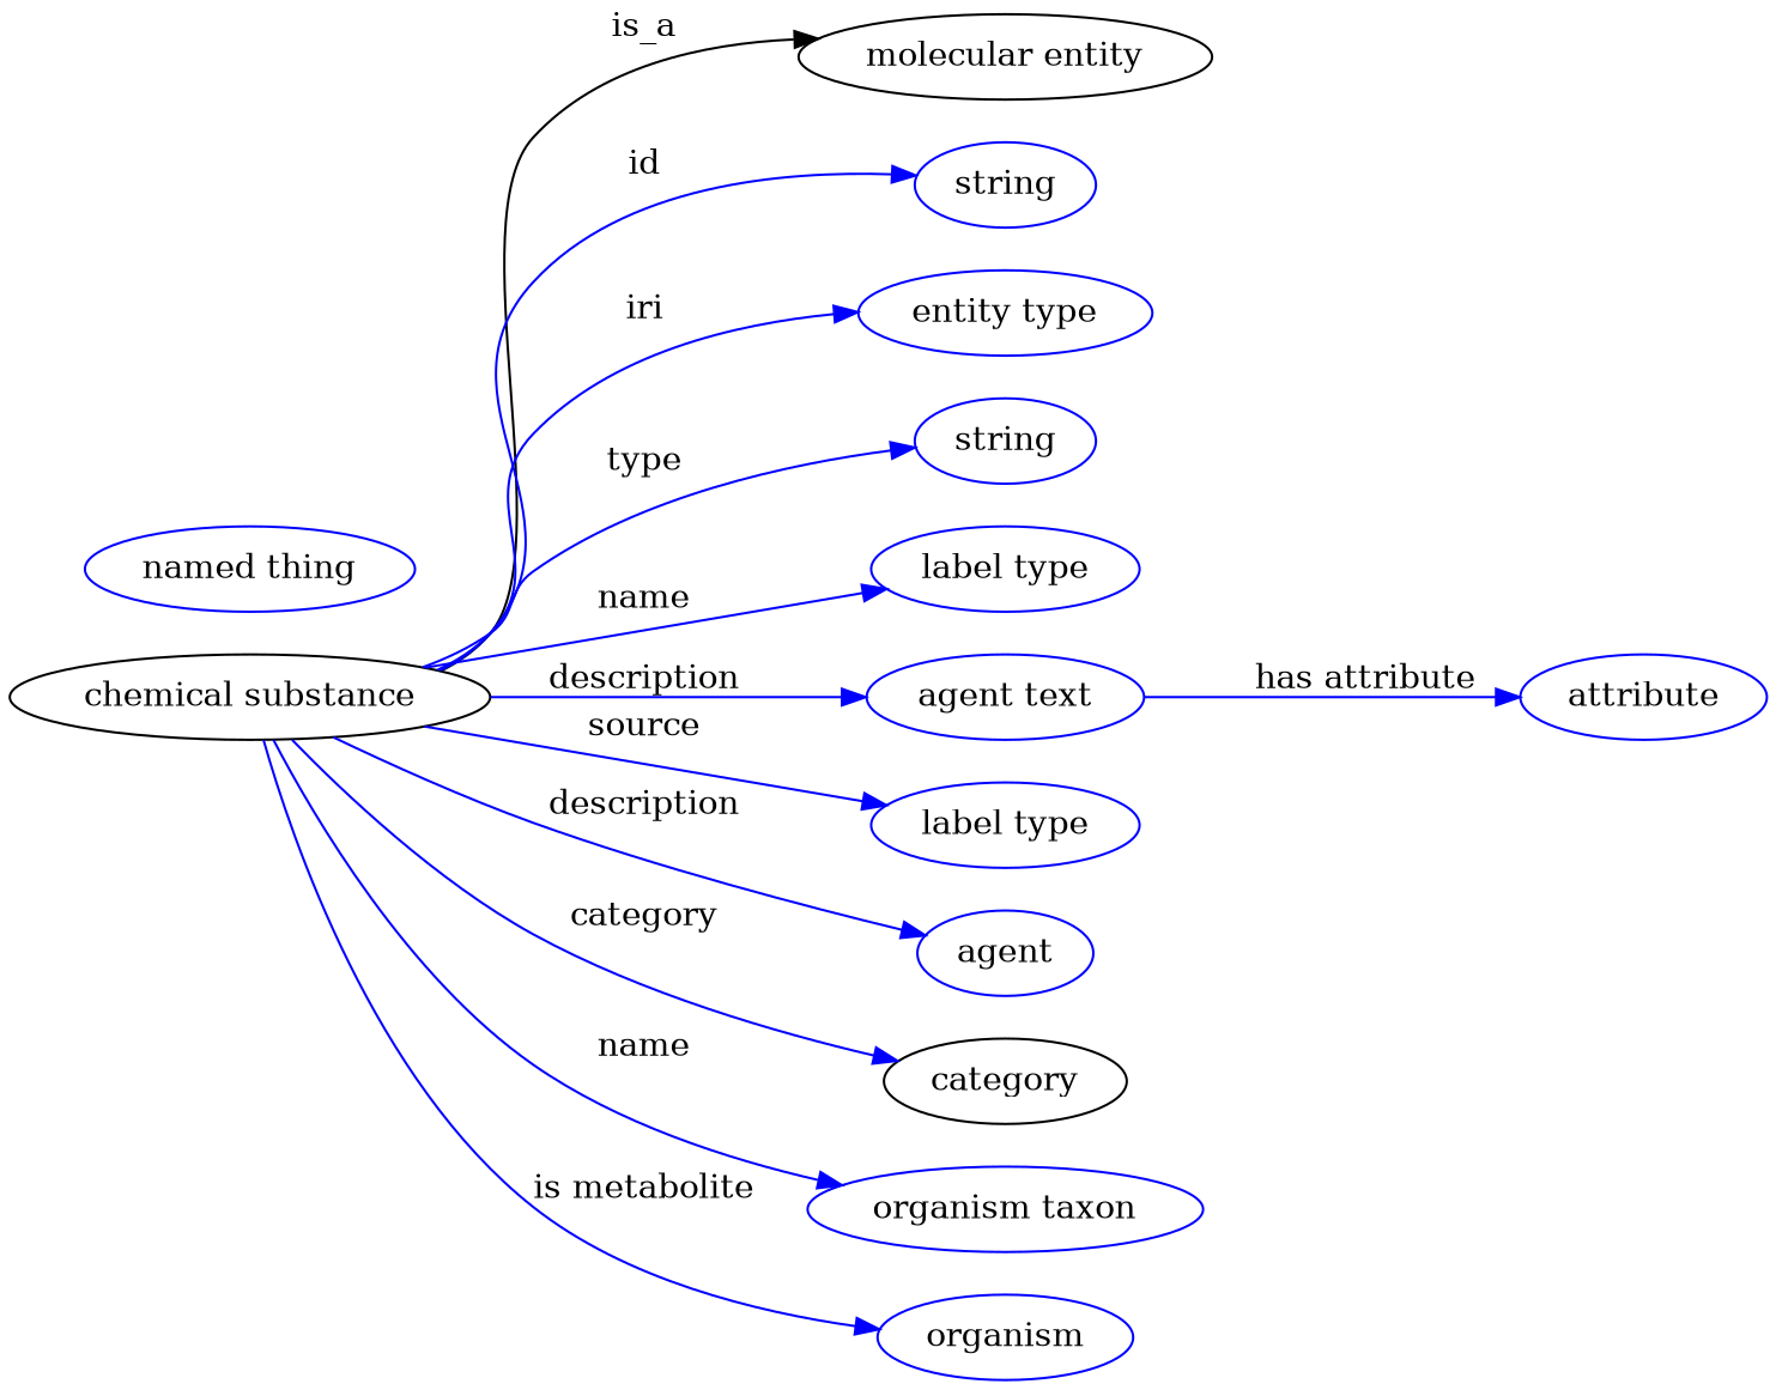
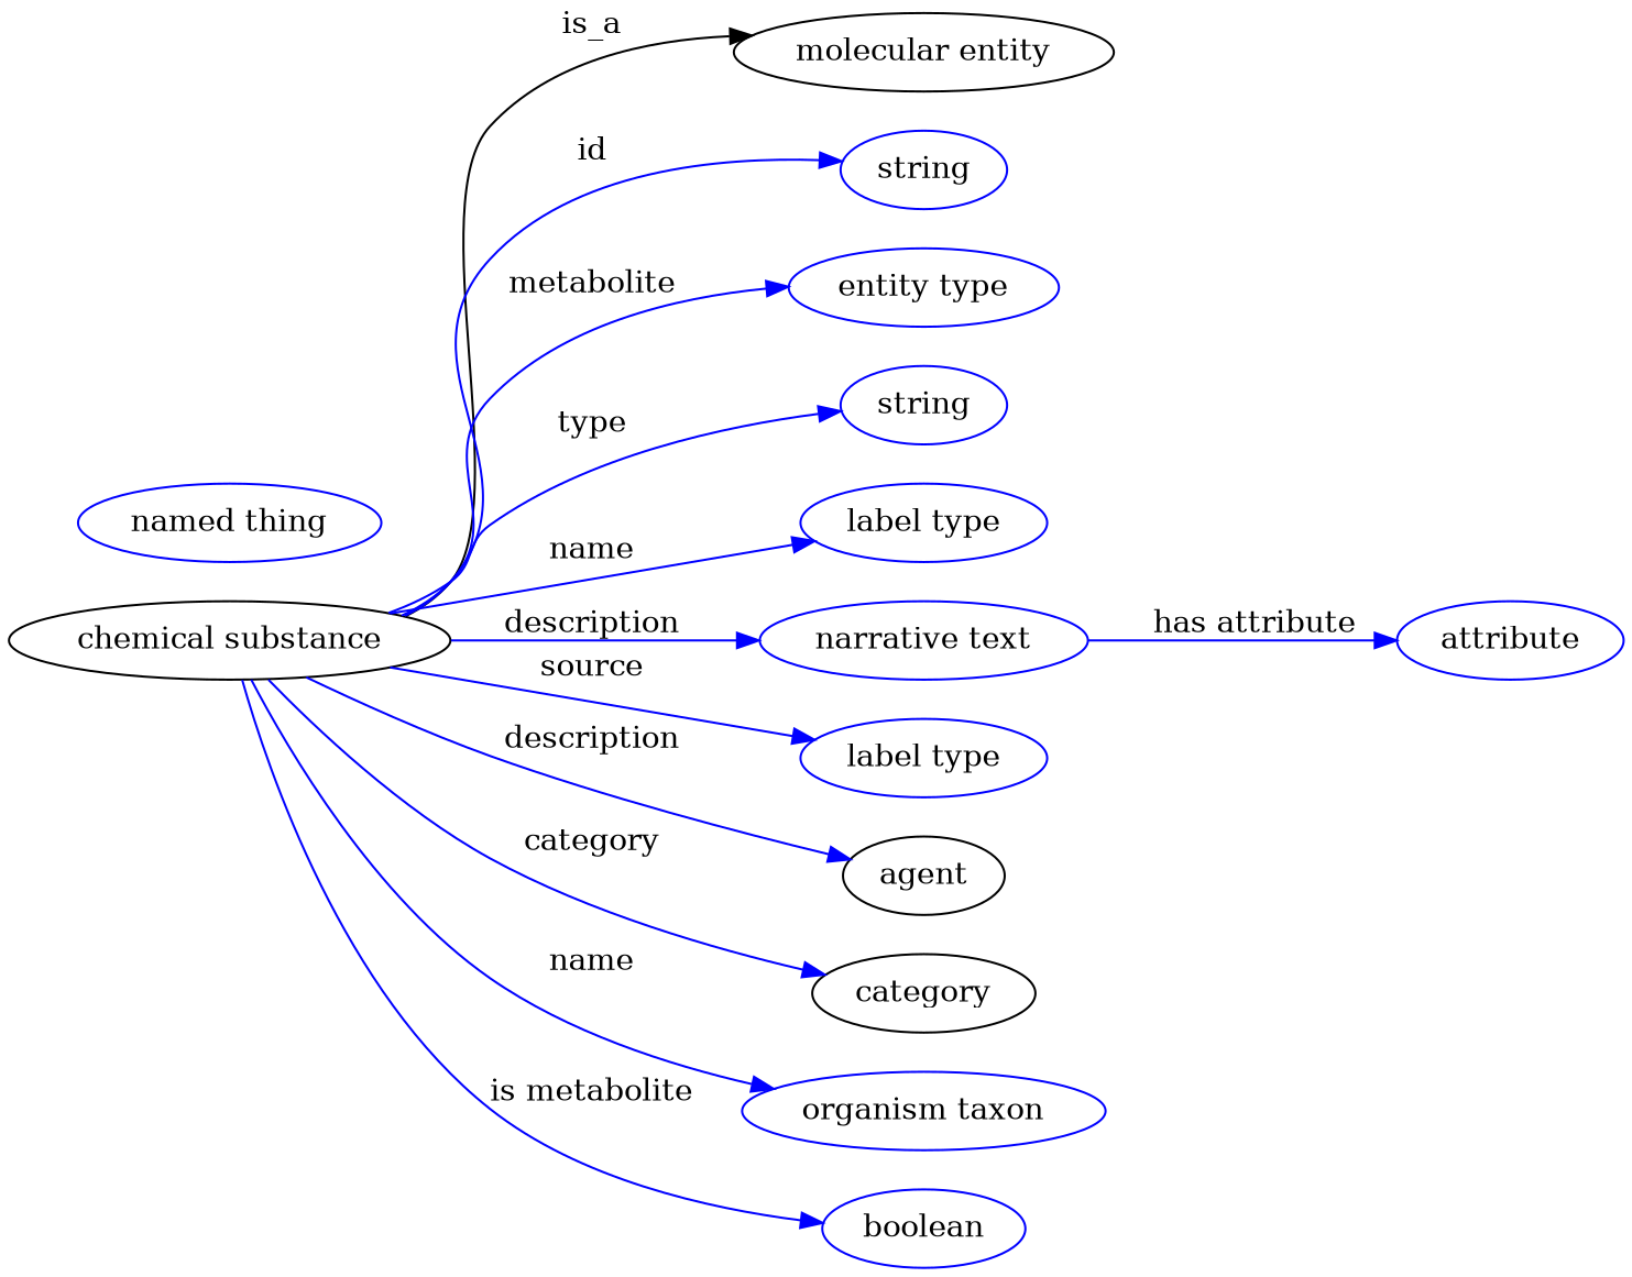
  digraph {
    rankdir=LR
    node [color=blue]
    edge [color=blue style=solid]
    n1 [height=0.5 label="chemical substance" width=2.2026 color=""]
    "molecular entity" [height=0.5 width=1.9137 color=""]
    n3 [height=0.5 label=string width=0.84854]
    n4 [height=0.5 label="entity type" width=1.011]
    n5 [height=0.5 label=string width=0.84854]
    n6 [height=0.5 label="label type" width=1.2638]
-   n7 [height=0.5 label="agent text" width=1.6068]
+   n7 [height=0.5 label="narrative text" width=1.6068]
    n8 [height=0.5 label="label type" width=1.2638]
-   n9 [height=0.5 label=agent width=0.83048]
+   n9 [color=black height=0.5 label=agent width=0.83048]
    category [height=0.5 width=1.1374 color=""]
    n11 [height=0.5 label="organism taxon" width=1.8234]
-   n12 [height=0.5 label=organism width=1.0652]
+   n12 [height=0.5 label=boolean width=1.0652]
    n13 [height=0.5 label=attribute width=1.1193]
    n14 [height=0.5 label="named thing" width=1.5346]
    n1 -> "molecular entity" [label=is_a color="" style=""]
    n1 -> n3 [label=id]
-   n1 -> n4 [label=iri]
+   n1 -> n4 [label=metabolite]
    n1 -> n5 [label=type]
    n1 -> n6 [label=name]
    n1 -> n7 [label=description]
    n1 -> n8 [label=source]
    n1 -> n9 [label=description]
    n1 -> category [label=category]
    n1 -> n11 [label=name]
    n1 -> n12 [label="is metabolite"]
    n7 -> n13 [label="has attribute"]
  }
